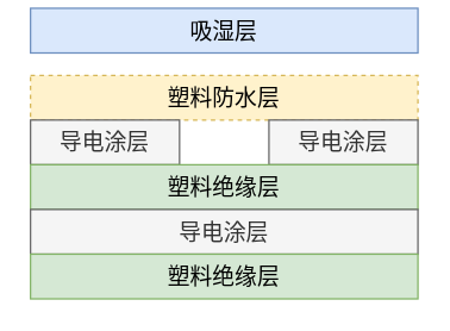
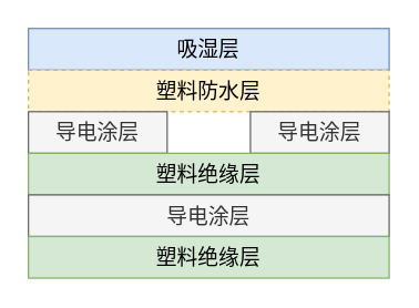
  <mxCell id="0" />
  <mxCell id="1" parent="0" />
- <mxCell id="2" value="吸湿层" style="rounded=0;whiteSpace=wrap;html=1;fontSize=15;fillColor=#dae8fc;strokeColor=#6c8ebf;" vertex="1" parent="1"><mxGeometry x="20" y="5" width="260" height="30" as="geometry" /></mxCell>
+ <mxCell id="2" value="吸湿层" style="rounded=0;whiteSpace=wrap;html=1;fontSize=15;fillColor=#dae8fc;strokeColor=#6c8ebf;" vertex="1" parent="1"><mxGeometry x="20" y="20" width="260" height="30" as="geometry" /></mxCell>
  <mxCell id="3" value="塑料防水层" style="rounded=0;whiteSpace=wrap;html=1;fontSize=15;fillColor=#fff2cc;strokeColor=#d6b656;dashed=1;" vertex="1" parent="1"><mxGeometry x="20" y="50" width="260" height="30" as="geometry" /></mxCell>
  <mxCell id="4" value="导电涂层" style="rounded=0;whiteSpace=wrap;html=1;fontSize=15;fillColor=#f5f5f5;strokeColor=#666666;fontColor=#333333;" vertex="1" parent="1"><mxGeometry x="20" y="80" width="100" height="30" as="geometry" /></mxCell>
  <mxCell id="5" value="导电涂层" style="rounded=0;whiteSpace=wrap;html=1;fontSize=15;fillColor=#f5f5f5;strokeColor=#666666;fontColor=#333333;" vertex="1" parent="1"><mxGeometry x="180" y="80" width="100" height="30" as="geometry" /></mxCell>
  <mxCell id="6" value="塑料绝缘层" style="rounded=0;whiteSpace=wrap;html=1;fontSize=15;fillColor=#d5e8d4;strokeColor=#82b366;" vertex="1" parent="1"><mxGeometry x="20" y="110" width="260" height="30" as="geometry" /></mxCell>
  <mxCell id="7" value="导电涂层" style="rounded=0;whiteSpace=wrap;html=1;fontSize=15;fillColor=#f5f5f5;strokeColor=#666666;fontColor=#333333;" vertex="1" parent="1"><mxGeometry x="20" y="140" width="260" height="30" as="geometry" /></mxCell>
  <mxCell id="8" value="塑料绝缘层" style="rounded=0;whiteSpace=wrap;html=1;fontSize=15;fillColor=#d5e8d4;strokeColor=#82b366;" vertex="1" parent="1"><mxGeometry x="20" y="170" width="260" height="30" as="geometry" /></mxCell>
